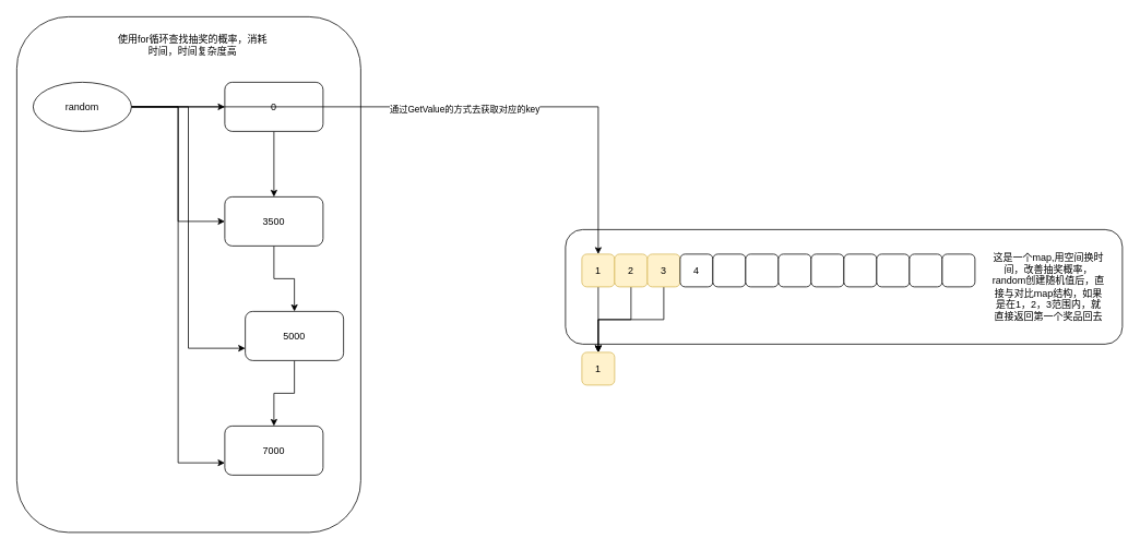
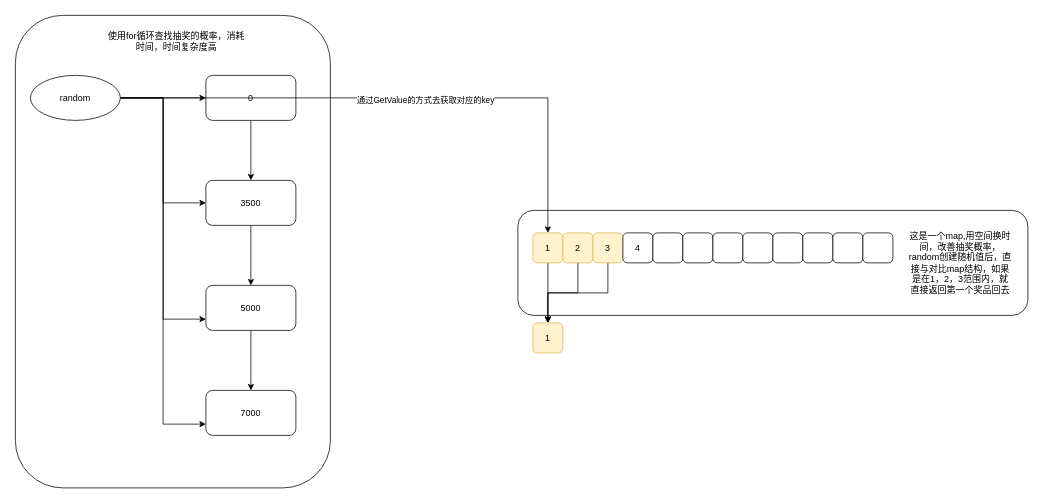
  <mxCell id="0" />
  <mxCell id="1" parent="0" />
  <mxCell id="2" value="" style="rounded=1;whiteSpace=wrap;html=1;" vertex="1" parent="1"><mxGeometry x="690" y="280" width="680" height="140" as="geometry" /></mxCell>
  <mxCell id="3" value="" style="group" vertex="1" connectable="0" parent="1"><mxGeometry x="20" y="20" width="420" height="630" as="geometry" /></mxCell>
  <mxCell id="4" value="" style="rounded=1;whiteSpace=wrap;html=1;" vertex="1" parent="3"><mxGeometry width="420" height="630" as="geometry" /></mxCell>
  <mxCell id="5" style="edgeStyle=orthogonalEdgeStyle;rounded=0;orthogonalLoop=1;jettySize=auto;html=1;exitX=1;exitY=0.5;exitDx=0;exitDy=0;entryX=0;entryY=0.5;entryDx=0;entryDy=0;" edge="1" parent="3" source="9" target="11"><mxGeometry relative="1" as="geometry" /></mxCell>
  <mxCell id="6" style="edgeStyle=orthogonalEdgeStyle;rounded=0;orthogonalLoop=1;jettySize=auto;html=1;exitX=1;exitY=0.5;exitDx=0;exitDy=0;entryX=0;entryY=0.5;entryDx=0;entryDy=0;" edge="1" parent="3" source="9" target="13"><mxGeometry relative="1" as="geometry" /></mxCell>
  <mxCell id="7" style="edgeStyle=orthogonalEdgeStyle;rounded=0;orthogonalLoop=1;jettySize=auto;html=1;exitX=1;exitY=0.5;exitDx=0;exitDy=0;entryX=0;entryY=0.75;entryDx=0;entryDy=0;" edge="1" parent="3" source="9" target="15"><mxGeometry relative="1" as="geometry" /></mxCell>
  <mxCell id="8" style="edgeStyle=orthogonalEdgeStyle;rounded=0;orthogonalLoop=1;jettySize=auto;html=1;exitX=1;exitY=0.5;exitDx=0;exitDy=0;entryX=0;entryY=0.75;entryDx=0;entryDy=0;" edge="1" parent="3" source="9" target="16"><mxGeometry relative="1" as="geometry" /></mxCell>
  <mxCell id="9" value="random" style="ellipse;whiteSpace=wrap;html=1;" vertex="1" parent="3"><mxGeometry x="20" y="80" width="120" height="60" as="geometry" /></mxCell>
  <mxCell id="10" value="" style="edgeStyle=orthogonalEdgeStyle;rounded=0;orthogonalLoop=1;jettySize=auto;html=1;" edge="1" parent="3" source="11" target="13"><mxGeometry relative="1" as="geometry" /></mxCell>
  <mxCell id="11" value="0" style="rounded=1;whiteSpace=wrap;html=1;" vertex="1" parent="3"><mxGeometry x="254" y="80" width="120" height="60" as="geometry" /></mxCell>
  <mxCell id="12" value="" style="edgeStyle=orthogonalEdgeStyle;rounded=0;orthogonalLoop=1;jettySize=auto;html=1;" edge="1" parent="3" source="13" target="15"><mxGeometry relative="1" as="geometry" /></mxCell>
  <mxCell id="13" value="3500" style="whiteSpace=wrap;html=1;rounded=1;" vertex="1" parent="3"><mxGeometry x="254" y="220" width="120" height="60" as="geometry" /></mxCell>
  <mxCell id="14" value="" style="edgeStyle=orthogonalEdgeStyle;rounded=0;orthogonalLoop=1;jettySize=auto;html=1;" edge="1" parent="3" source="15" target="16"><mxGeometry relative="1" as="geometry" /></mxCell>
- <mxCell id="15" value="5000" style="whiteSpace=wrap;html=1;rounded=1;" vertex="1" parent="3"><mxGeometry x="279" y="360" width="120" height="60" as="geometry" /></mxCell>
+ <mxCell id="15" value="5000" style="whiteSpace=wrap;html=1;rounded=1;" vertex="1" parent="3"><mxGeometry x="254" y="360" width="120" height="60" as="geometry" /></mxCell>
  <mxCell id="16" value="7000" style="whiteSpace=wrap;html=1;rounded=1;" vertex="1" parent="3"><mxGeometry x="254" y="500" width="120" height="60" as="geometry" /></mxCell>
  <mxCell id="17" value="使用for循环查找抽奖的概率，消耗时间，时间复杂度高" style="text;html=1;align=center;verticalAlign=middle;whiteSpace=wrap;rounded=0;" vertex="1" parent="3"><mxGeometry x="120" y="20" width="190" height="30" as="geometry" /></mxCell>
  <mxCell id="18" style="edgeStyle=orthogonalEdgeStyle;rounded=0;orthogonalLoop=1;jettySize=auto;html=1;exitX=0.5;exitY=1;exitDx=0;exitDy=0;entryX=0.5;entryY=0;entryDx=0;entryDy=0;" edge="1" parent="1" source="19" target="33"><mxGeometry relative="1" as="geometry" /></mxCell>
  <mxCell id="19" value="1" style="rounded=1;whiteSpace=wrap;html=1;fillColor=#fff2cc;strokeColor=#d6b656;" vertex="1" parent="1"><mxGeometry x="710" y="310" width="40" height="40" as="geometry" /></mxCell>
  <mxCell id="20" style="edgeStyle=orthogonalEdgeStyle;rounded=0;orthogonalLoop=1;jettySize=auto;html=1;exitX=0.5;exitY=1;exitDx=0;exitDy=0;" edge="1" parent="1" source="21" target="33"><mxGeometry relative="1" as="geometry" /></mxCell>
  <mxCell id="21" value="2" style="rounded=1;whiteSpace=wrap;html=1;fillColor=#fff2cc;strokeColor=#d6b656;" vertex="1" parent="1"><mxGeometry x="750" y="310" width="40" height="40" as="geometry" /></mxCell>
  <mxCell id="22" style="edgeStyle=orthogonalEdgeStyle;rounded=0;orthogonalLoop=1;jettySize=auto;html=1;exitX=0.5;exitY=1;exitDx=0;exitDy=0;" edge="1" parent="1" source="23" target="33"><mxGeometry relative="1" as="geometry" /></mxCell>
  <mxCell id="23" value="3" style="rounded=1;whiteSpace=wrap;html=1;fillColor=#fff2cc;strokeColor=#d6b656;" vertex="1" parent="1"><mxGeometry x="790" y="310" width="40" height="40" as="geometry" /></mxCell>
  <mxCell id="24" value="4" style="rounded=1;whiteSpace=wrap;html=1;" vertex="1" parent="1"><mxGeometry x="830" y="310" width="40" height="40" as="geometry" /></mxCell>
  <mxCell id="25" value="" style="rounded=1;whiteSpace=wrap;html=1;" vertex="1" parent="1"><mxGeometry x="870" y="310" width="40" height="40" as="geometry" /></mxCell>
  <mxCell id="26" value="" style="rounded=1;whiteSpace=wrap;html=1;" vertex="1" parent="1"><mxGeometry x="910" y="310" width="40" height="40" as="geometry" /></mxCell>
  <mxCell id="27" value="" style="rounded=1;whiteSpace=wrap;html=1;" vertex="1" parent="1"><mxGeometry x="950" y="310" width="40" height="40" as="geometry" /></mxCell>
  <mxCell id="28" value="" style="rounded=1;whiteSpace=wrap;html=1;" vertex="1" parent="1"><mxGeometry x="990" y="310" width="40" height="40" as="geometry" /></mxCell>
  <mxCell id="29" value="" style="rounded=1;whiteSpace=wrap;html=1;" vertex="1" parent="1"><mxGeometry x="1030" y="310" width="40" height="40" as="geometry" /></mxCell>
  <mxCell id="30" value="" style="rounded=1;whiteSpace=wrap;html=1;" vertex="1" parent="1"><mxGeometry x="1070" y="310" width="40" height="40" as="geometry" /></mxCell>
  <mxCell id="31" value="" style="rounded=1;whiteSpace=wrap;html=1;" vertex="1" parent="1"><mxGeometry x="1110" y="310" width="40" height="40" as="geometry" /></mxCell>
  <mxCell id="32" value="" style="rounded=1;whiteSpace=wrap;html=1;" vertex="1" parent="1"><mxGeometry x="1150" y="310" width="40" height="40" as="geometry" /></mxCell>
  <mxCell id="33" value="1" style="rounded=1;whiteSpace=wrap;html=1;fillColor=#fff2cc;strokeColor=#d6b656;" vertex="1" parent="1"><mxGeometry x="710" y="430" width="40" height="40" as="geometry" /></mxCell>
  <mxCell id="34" style="edgeStyle=orthogonalEdgeStyle;rounded=0;orthogonalLoop=1;jettySize=auto;html=1;exitX=1;exitY=0.5;exitDx=0;exitDy=0;entryX=0.5;entryY=0;entryDx=0;entryDy=0;" edge="1" parent="1" source="9" target="19"><mxGeometry relative="1" as="geometry" /></mxCell>
  <mxCell id="35" value="通过GetValue的方式去获取对应的key" style="edgeLabel;html=1;align=center;verticalAlign=middle;resizable=0;points=[];" vertex="1" connectable="0" parent="34"><mxGeometry x="0.083" y="-2" relative="1" as="geometry"><mxPoint as="offset" /></mxGeometry></mxCell>
  <mxCell id="36" value="这是一个map,用空间换时间，改善抽奖概率，random创建随机值后，直接与对比map结构，如果是在1，2，3范围内，就直接返回第一个奖品回去" style="text;html=1;align=center;verticalAlign=middle;whiteSpace=wrap;rounded=0;" vertex="1" parent="1"><mxGeometry x="1210" y="300" width="140" height="100" as="geometry" /></mxCell>
